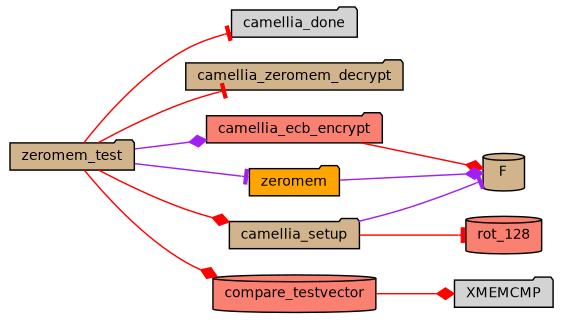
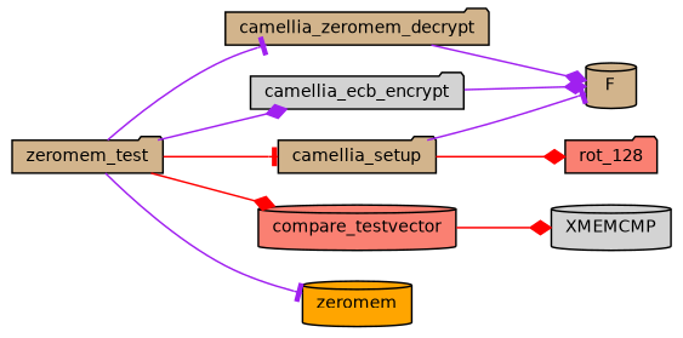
  digraph {
    rankdir=LR
    node [color=black fillcolor=tan fontname=Helvetica fontsize=10 shape=folder style=filled]
    edge [arrowhead=diamond color=red fontname=Helvetica fontsize=10 labelfontname=Helvetica labelfontsize=10 style=solid]
    n1 [fontcolor=black height=0.2 label=zeromem_test width=0.4]
-   n2 [fillcolor=lightgrey height=0.2 label=camellia_done width=0.4]
    n3 [height=0.2 label=camellia_zeromem_decrypt width=0.4]
-   n4 [fillcolor=salmon height=0.2 label=camellia_ecb_encrypt width=0.4]
+   n4 [fillcolor=lightgrey height=0.2 label=camellia_ecb_encrypt width=0.4]
    n5 [height=0.2 label=camellia_setup width=0.4]
    n6 [fillcolor=salmon height=0.2 label=compare_testvector shape=cylinder width=0.4]
-   n7 [fillcolor=orange height=0.2 label=zeromem width=0.4]
+   n7 [fillcolor=orange height=0.2 label=zeromem shape=cylinder width=0.4]
    n8 [height=0.2 label=F shape=cylinder width=0.4]
-   n9 [fillcolor=salmon height=0.2 label=rot_128 shape=cylinder width=0.4]
-   n10 [fillcolor=lightgrey height=0.2 label=XMEMCMP width=0.4]
-   n1 -> n2 [arrowhead=tee]
-   n1 -> n3 [arrowhead=tee]
+   n9 [fillcolor=salmon height=0.2 label=rot_128 width=0.4]
+   n10 [fillcolor=lightgrey height=0.2 label=XMEMCMP shape=cylinder width=0.4]
+   n1 -> n3 [arrowhead=tee color=purple]
    n1 -> n4 [color=purple]
-   n1 -> n5
+   n1 -> n5 [arrowhead=tee]
    n1 -> n6
    n1 -> n7 [arrowhead=tee color=purple]
-   n7 -> n8 [color=purple]
-   n4 -> n8
+   n3 -> n8 [color=purple]
+   n4 -> n8 [color=purple]
    n5 -> n8 [arrowhead=tee color=purple]
-   n5 -> n9 [arrowhead=tee]
+   n5 -> n9
    n6 -> n10
  }
